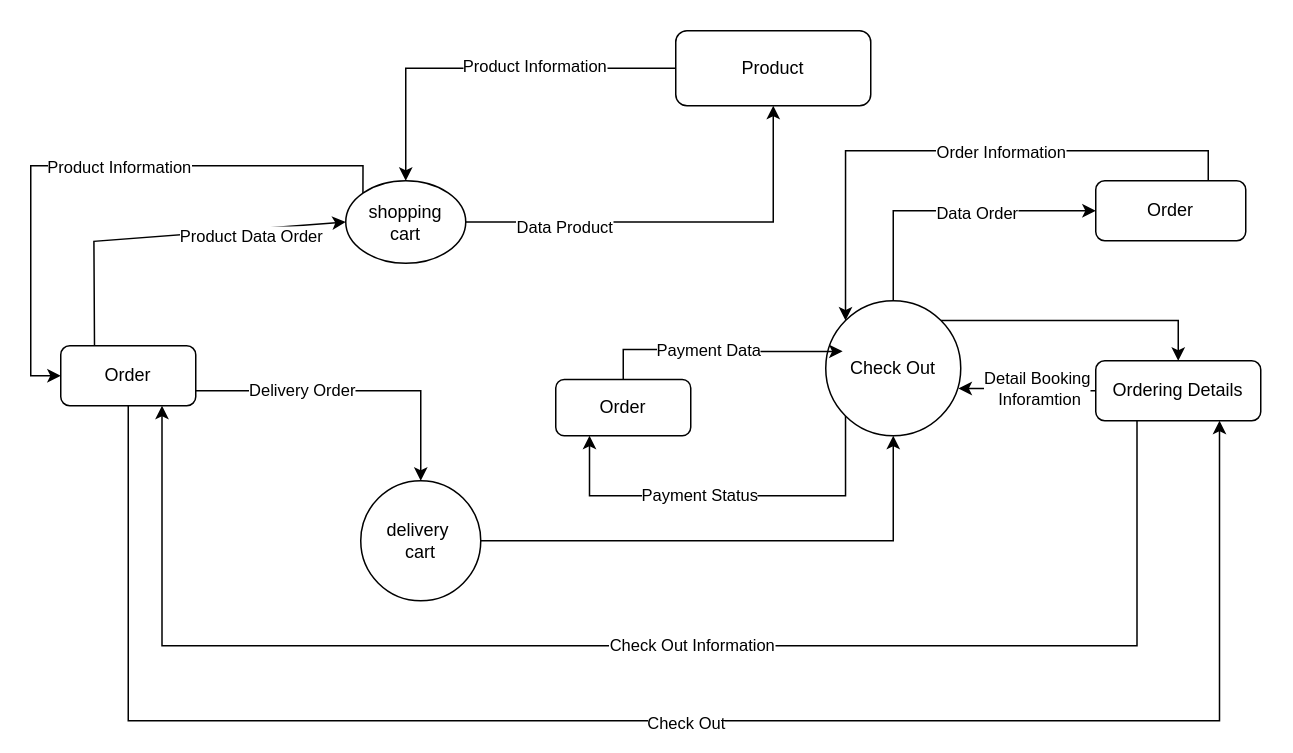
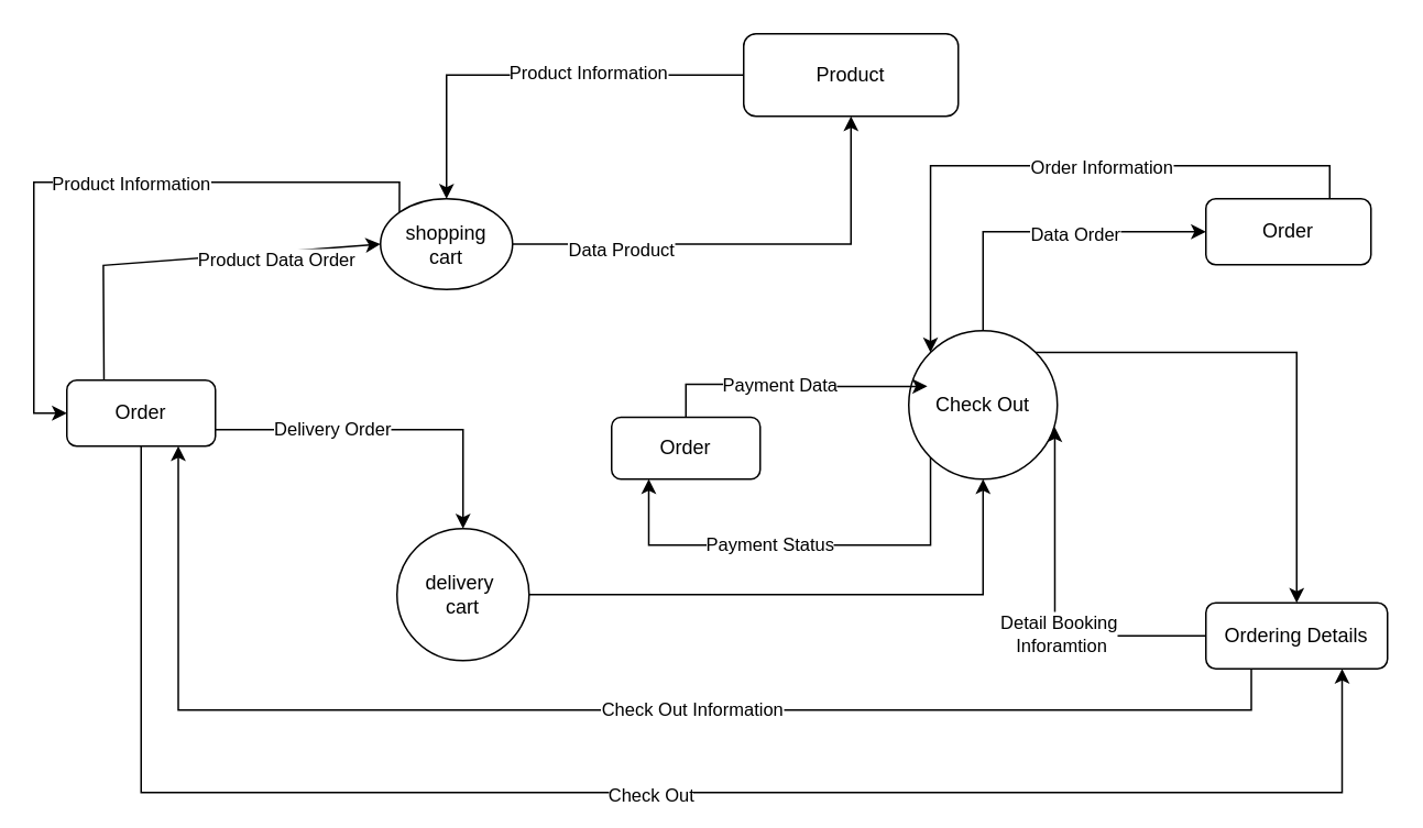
  <mxCell id="0" />
  <mxCell id="1" parent="0" />
  <mxCell id="2" style="edgeStyle=orthogonalEdgeStyle;rounded=0;orthogonalLoop=1;jettySize=auto;html=1;exitX=1;exitY=0.75;exitDx=0;exitDy=0;" parent="1" source="6" target="13" edge="1"><mxGeometry relative="1" as="geometry" /></mxCell>
  <mxCell id="3" value="Delivery Order" style="edgeLabel;html=1;align=center;verticalAlign=middle;resizable=0;points=[];" parent="2" vertex="1" connectable="0"><mxGeometry x="-0.606" y="1" relative="1" as="geometry"><mxPoint x="29" as="offset" /></mxGeometry></mxCell>
  <mxCell id="4" style="edgeStyle=orthogonalEdgeStyle;rounded=0;orthogonalLoop=1;jettySize=auto;html=1;exitX=0.5;exitY=1;exitDx=0;exitDy=0;entryX=0.75;entryY=1;entryDx=0;entryDy=0;" parent="1" source="6" target="26" edge="1"><mxGeometry relative="1" as="geometry"><Array as="points"><mxPoint x="85" y="480" /><mxPoint x="813" y="480" /></Array></mxGeometry></mxCell>
  <mxCell id="5" value="Check Out" style="edgeLabel;html=1;align=center;verticalAlign=middle;resizable=0;points=[];" parent="4" vertex="1" connectable="0"><mxGeometry x="0.024" y="-1" relative="1" as="geometry"><mxPoint as="offset" /></mxGeometry></mxCell>
  <mxCell id="6" value="Order" style="rounded=1;whiteSpace=wrap;html=1;" parent="1" vertex="1"><mxGeometry x="40" y="230" width="90" height="40" as="geometry" /></mxCell>
  <mxCell id="7" style="edgeStyle=orthogonalEdgeStyle;rounded=0;orthogonalLoop=1;jettySize=auto;html=1;entryX=0.5;entryY=1;entryDx=0;entryDy=0;" parent="1" source="11" target="17" edge="1"><mxGeometry relative="1" as="geometry" /></mxCell>
  <mxCell id="8" value="Data Product" style="edgeLabel;html=1;align=center;verticalAlign=middle;resizable=0;points=[];" parent="7" vertex="1" connectable="0"><mxGeometry x="-0.538" y="-3" relative="1" as="geometry"><mxPoint as="offset" /></mxGeometry></mxCell>
  <mxCell id="9" style="edgeStyle=orthogonalEdgeStyle;rounded=0;orthogonalLoop=1;jettySize=auto;html=1;exitX=0;exitY=0;exitDx=0;exitDy=0;entryX=0;entryY=0.5;entryDx=0;entryDy=0;" parent="1" source="11" target="6" edge="1"><mxGeometry relative="1" as="geometry"><Array as="points"><mxPoint x="242" y="110" /><mxPoint y="110" x="20" /><mxPoint y="250" x="20" /></Array></mxGeometry></mxCell>
  <mxCell id="10" value="Product Information" style="edgeLabel;html=1;align=center;verticalAlign=middle;resizable=0;points=[];" parent="9" vertex="1" connectable="0"><mxGeometry x="-0.096" relative="1" as="geometry"><mxPoint as="offset" /></mxGeometry></mxCell>
  <mxCell id="11" value="shopping&lt;br&gt;cart" style="ellipse;whiteSpace=wrap;html=1;aspect=fixed;" parent="1" vertex="1"><mxGeometry x="230" y="120" width="80" height="55" as="geometry" /></mxCell>
  <mxCell id="12" style="edgeStyle=orthogonalEdgeStyle;rounded=0;orthogonalLoop=1;jettySize=auto;html=1;exitX=1;exitY=0.5;exitDx=0;exitDy=0;entryX=0.5;entryY=1;entryDx=0;entryDy=0;" parent="1" source="13" target="23" edge="1"><mxGeometry relative="1" as="geometry" /></mxCell>
  <mxCell id="13" value="delivery&amp;nbsp;&lt;br&gt;cart" style="ellipse;whiteSpace=wrap;html=1;aspect=fixed;" parent="1" vertex="1"><mxGeometry x="240" y="320" width="80" height="80" as="geometry" /></mxCell>
  <mxCell id="14" value="Order" style="rounded=1;whiteSpace=wrap;html=1;" parent="1" vertex="1"><mxGeometry x="370" y="252.5" width="90" height="37.5" as="geometry" /></mxCell>
  <mxCell id="15" style="edgeStyle=orthogonalEdgeStyle;rounded=0;orthogonalLoop=1;jettySize=auto;html=1;entryX=0.5;entryY=0;entryDx=0;entryDy=0;" parent="1" source="17" target="11" edge="1"><mxGeometry relative="1" as="geometry" /></mxCell>
  <mxCell id="16" value="Product Information" style="edgeLabel;html=1;align=center;verticalAlign=middle;resizable=0;points=[];" parent="15" vertex="1" connectable="0"><mxGeometry x="-0.257" y="-2" relative="1" as="geometry"><mxPoint as="offset" /></mxGeometry></mxCell>
  <mxCell id="17" value="Product" style="rounded=1;whiteSpace=wrap;html=1;" parent="1" vertex="1"><mxGeometry x="450" y="20" width="130" height="50" as="geometry" /></mxCell>
  <mxCell id="18" style="edgeStyle=orthogonalEdgeStyle;rounded=0;orthogonalLoop=1;jettySize=auto;html=1;exitX=0.5;exitY=0;exitDx=0;exitDy=0;entryX=0;entryY=0.5;entryDx=0;entryDy=0;" parent="1" source="23" target="29" edge="1"><mxGeometry relative="1" as="geometry" /></mxCell>
  <mxCell id="19" value="Data Order" style="edgeLabel;html=1;align=center;verticalAlign=middle;resizable=0;points=[];" parent="18" vertex="1" connectable="0"><mxGeometry x="0.182" y="-1" relative="1" as="geometry"><mxPoint as="offset" /></mxGeometry></mxCell>
  <mxCell id="20" style="edgeStyle=orthogonalEdgeStyle;rounded=0;orthogonalLoop=1;jettySize=auto;html=1;exitX=0;exitY=1;exitDx=0;exitDy=0;entryX=0.25;entryY=1;entryDx=0;entryDy=0;" parent="1" source="23" target="14" edge="1"><mxGeometry relative="1" as="geometry"><Array as="points"><mxPoint x="562" y="330" /><mxPoint x="403" y="330" /></Array></mxGeometry></mxCell>
  <mxCell id="21" value="Payment Status" style="edgeLabel;html=1;align=center;verticalAlign=middle;resizable=0;points=[];" parent="20" vertex="1" connectable="0"><mxGeometry x="0.145" y="-1" relative="1" as="geometry"><mxPoint as="offset" /></mxGeometry></mxCell>
  <mxCell id="22" style="edgeStyle=orthogonalEdgeStyle;rounded=0;orthogonalLoop=1;jettySize=auto;html=1;exitX=1;exitY=0;exitDx=0;exitDy=0;entryX=0.5;entryY=0;entryDx=0;entryDy=0;" parent="1" source="23" target="26" edge="1"><mxGeometry relative="1" as="geometry" /></mxCell>
  <mxCell id="23" value="Check Out" style="ellipse;whiteSpace=wrap;html=1;aspect=fixed;" parent="1" vertex="1"><mxGeometry x="550" y="200" width="90" height="90" as="geometry" /></mxCell>
  <mxCell id="24" style="edgeStyle=orthogonalEdgeStyle;rounded=0;orthogonalLoop=1;jettySize=auto;html=1;exitX=0.25;exitY=1;exitDx=0;exitDy=0;entryX=0.75;entryY=1;entryDx=0;entryDy=0;" parent="1" source="26" target="6" edge="1"><mxGeometry relative="1" as="geometry"><Array as="points"><mxPoint x="758" y="430" /><mxPoint x="108" y="430" /></Array></mxGeometry></mxCell>
  <mxCell id="25" value="Check Out Information" style="edgeLabel;html=1;align=center;verticalAlign=middle;resizable=0;points=[];" parent="24" vertex="1" connectable="0"><mxGeometry x="0.338" y="3" relative="1" as="geometry"><mxPoint x="195" y="-4" as="offset" /></mxGeometry></mxCell>
- <mxCell id="26" value="Ordering Details" style="rounded=1;whiteSpace=wrap;html=1;" parent="1" vertex="1"><mxGeometry x="730" y="240" width="110" height="40" as="geometry" /></mxCell>
+ <mxCell id="26" value="Ordering Details" style="rounded=1;whiteSpace=wrap;html=1;" parent="1" vertex="1"><mxGeometry x="730" y="365" width="110" height="40" as="geometry" /></mxCell>
  <mxCell id="27" style="edgeStyle=orthogonalEdgeStyle;rounded=0;orthogonalLoop=1;jettySize=auto;html=1;exitX=0.75;exitY=0;exitDx=0;exitDy=0;entryX=0;entryY=0;entryDx=0;entryDy=0;" parent="1" source="29" target="23" edge="1"><mxGeometry relative="1" as="geometry" /></mxCell>
  <mxCell id="28" value="Order Information" style="edgeLabel;html=1;align=center;verticalAlign=middle;resizable=0;points=[];" parent="27" vertex="1" connectable="0"><mxGeometry x="-0.156" relative="1" as="geometry"><mxPoint x="-1" as="offset" /></mxGeometry></mxCell>
  <mxCell id="29" value="Order" style="rounded=1;whiteSpace=wrap;html=1;" parent="1" vertex="1"><mxGeometry x="730" y="120" width="100" height="40" as="geometry" /></mxCell>
  <mxCell id="30" value="" style="endArrow=classic;html=1;rounded=0;exitX=0.25;exitY=0;exitDx=0;exitDy=0;entryX=0;entryY=0.5;entryDx=0;entryDy=0;" parent="1" source="6" target="11" edge="1"><mxGeometry width="50" height="50" relative="1" as="geometry"><mxPoint x="60" y="215.16" as="sourcePoint" /><mxPoint x="214.51" y="160" as="targetPoint" /><Array as="points"><mxPoint x="62.11" y="160.4" /></Array></mxGeometry></mxCell>
  <mxCell id="31" value="Product Data Order" style="edgeLabel;html=1;align=center;verticalAlign=middle;resizable=0;points=[];" parent="30" vertex="1" connectable="0"><mxGeometry x="0.018" y="1" relative="1" as="geometry"><mxPoint x="53" y="1" as="offset" /></mxGeometry></mxCell>
  <mxCell id="32" style="edgeStyle=orthogonalEdgeStyle;rounded=0;orthogonalLoop=1;jettySize=auto;html=1;exitX=0.5;exitY=0;exitDx=0;exitDy=0;entryX=0.125;entryY=0.375;entryDx=0;entryDy=0;entryPerimeter=0;" parent="1" source="14" target="23" edge="1"><mxGeometry relative="1" as="geometry" /></mxCell>
  <mxCell id="33" value="Payment Data" style="edgeLabel;html=1;align=center;verticalAlign=middle;resizable=0;points=[];" parent="32" vertex="1" connectable="0"><mxGeometry x="-0.093" relative="1" as="geometry"><mxPoint as="offset" /></mxGeometry></mxCell>
  <mxCell id="34" style="edgeStyle=orthogonalEdgeStyle;rounded=0;orthogonalLoop=1;jettySize=auto;html=1;exitX=0;exitY=0.5;exitDx=0;exitDy=0;entryX=0.983;entryY=0.65;entryDx=0;entryDy=0;entryPerimeter=0;" parent="1" source="26" target="23" edge="1"><mxGeometry relative="1" as="geometry" /></mxCell>
  <mxCell id="35" value="Detail Booking&lt;br&gt;&amp;nbsp;Inforamtion" style="edgeLabel;html=1;align=center;verticalAlign=middle;resizable=0;points=[];" parent="34" vertex="1" connectable="0"><mxGeometry x="-0.145" y="-2" relative="1" as="geometry"><mxPoint as="offset" /></mxGeometry></mxCell>
